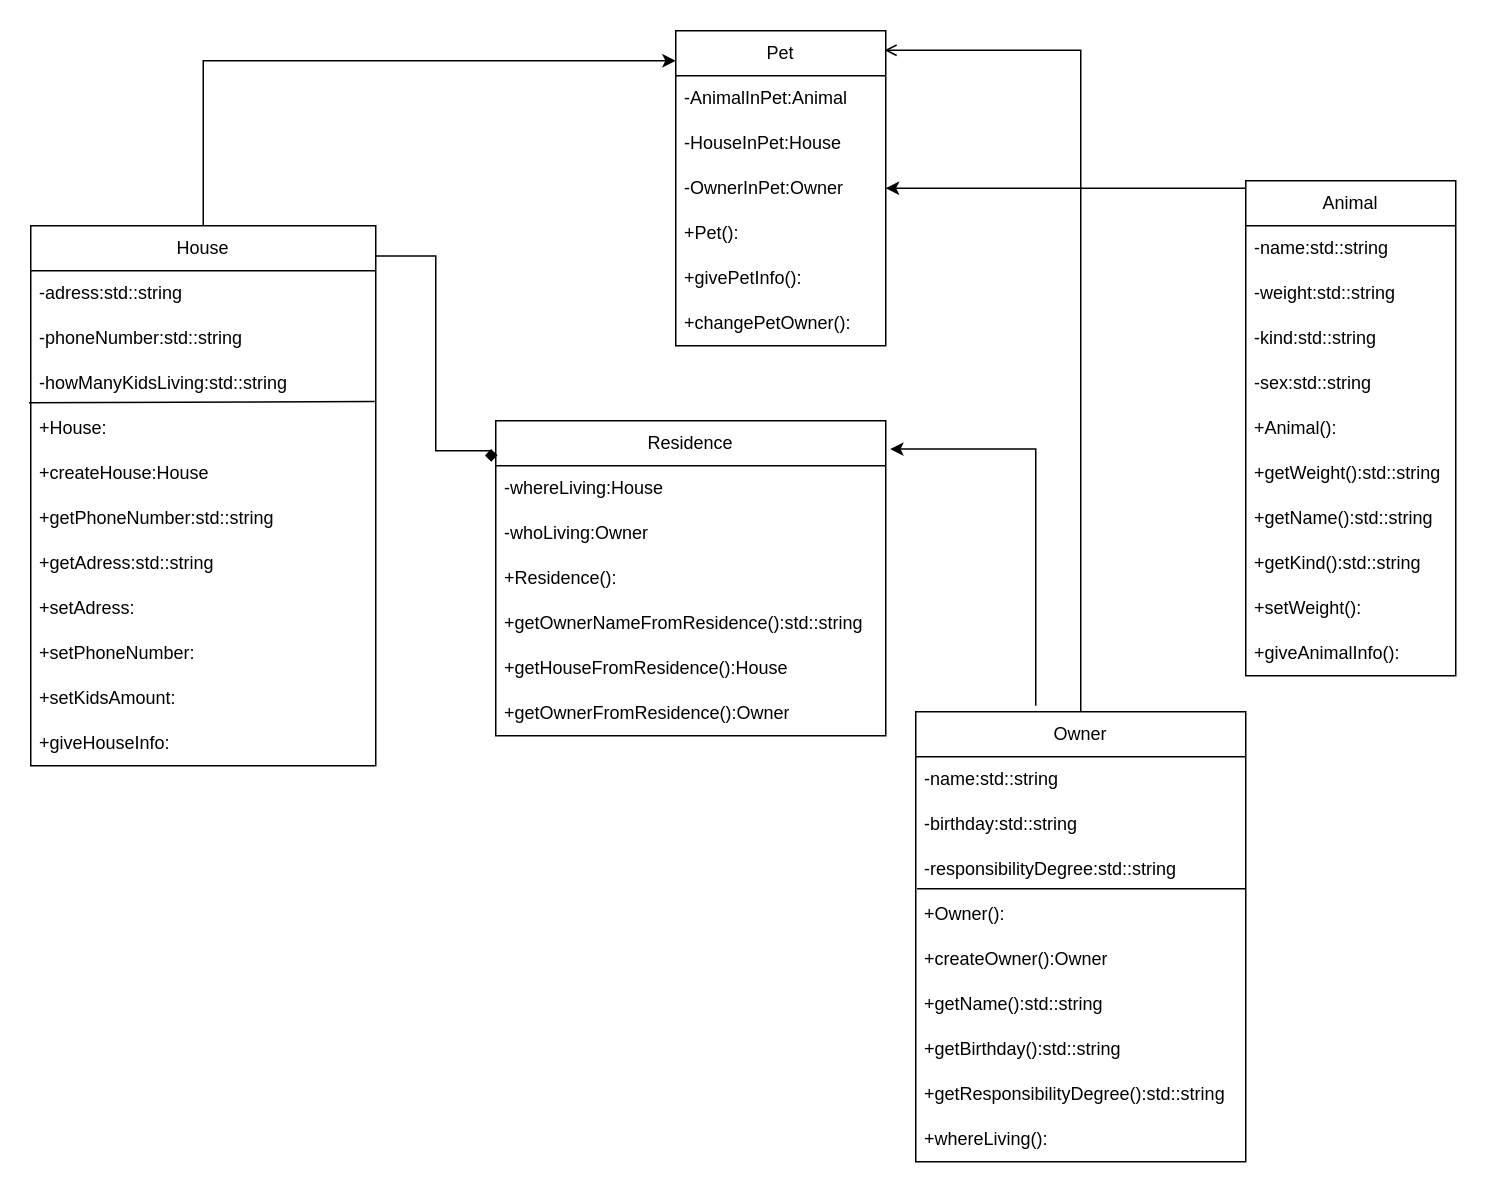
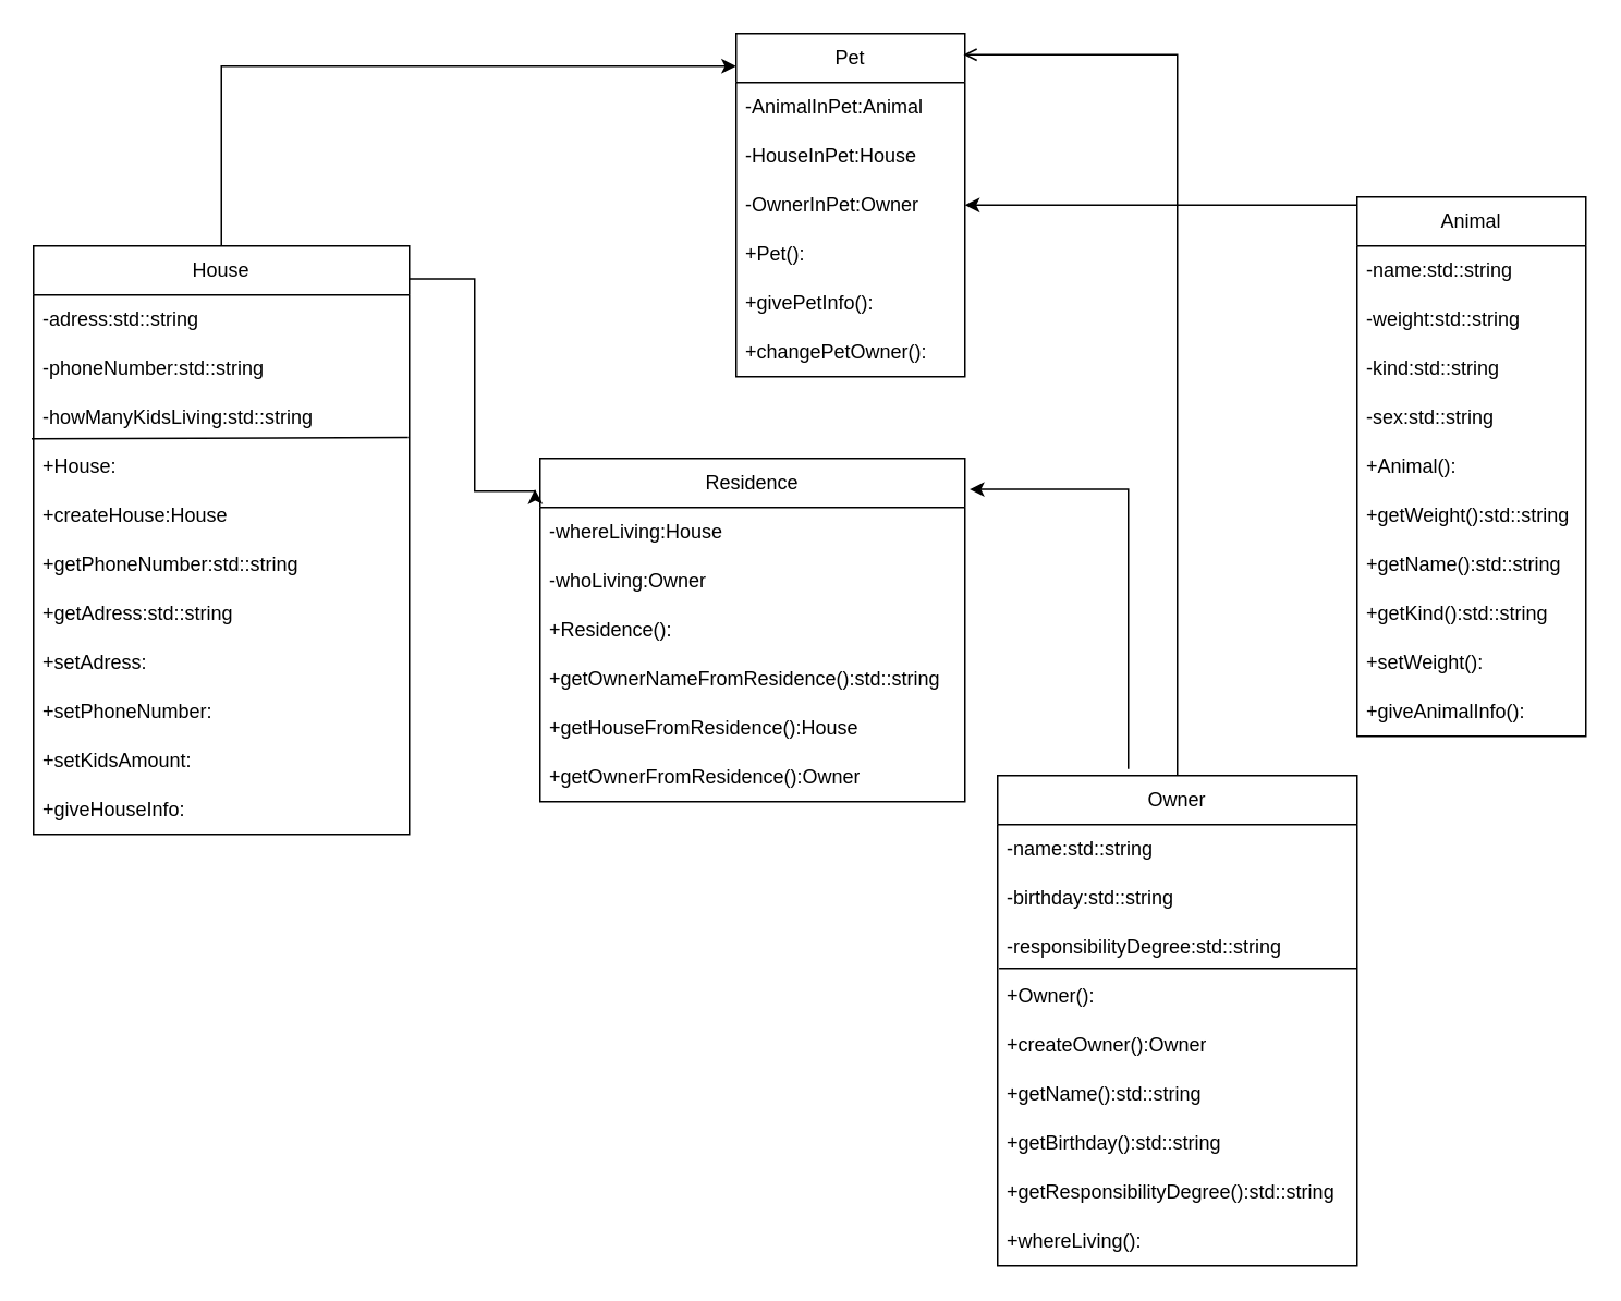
  <mxCell id="0" />
  <mxCell id="1" parent="0" />
  <mxCell id="2" value="Pet" style="swimlane;fontStyle=0;childLayout=stackLayout;horizontal=1;startSize=30;horizontalStack=0;resizeParent=1;resizeParentMax=0;resizeLast=0;collapsible=1;marginBottom=0;whiteSpace=wrap;html=1;" vertex="1" parent="1"><mxGeometry x="450" y="20" width="140" height="210" as="geometry" /></mxCell>
  <mxCell id="3" value="-AnimalInPet:Animal" style="text;strokeColor=none;fillColor=none;align=left;verticalAlign=middle;spacingLeft=4;spacingRight=4;overflow=hidden;points=[[0,0.5],[1,0.5]];portConstraint=eastwest;rotatable=0;whiteSpace=wrap;html=1;" vertex="1" parent="2"><mxGeometry y="30" width="140" height="30" as="geometry" /></mxCell>
  <mxCell id="4" value="-HouseInPet:House" style="text;strokeColor=none;fillColor=none;align=left;verticalAlign=middle;spacingLeft=4;spacingRight=4;overflow=hidden;points=[[0,0.5],[1,0.5]];portConstraint=eastwest;rotatable=0;whiteSpace=wrap;html=1;" vertex="1" parent="2"><mxGeometry y="60" width="140" height="30" as="geometry" /></mxCell>
  <mxCell id="5" value="-OwnerInPet:Owner" style="text;strokeColor=none;fillColor=none;align=left;verticalAlign=middle;spacingLeft=4;spacingRight=4;overflow=hidden;points=[[0,0.5],[1,0.5]];portConstraint=eastwest;rotatable=0;whiteSpace=wrap;html=1;" vertex="1" parent="2"><mxGeometry y="90" width="140" height="30" as="geometry" /></mxCell>
  <mxCell id="6" value="+Pet():" style="text;strokeColor=none;fillColor=none;align=left;verticalAlign=middle;spacingLeft=4;spacingRight=4;overflow=hidden;points=[[0,0.5],[1,0.5]];portConstraint=eastwest;rotatable=0;whiteSpace=wrap;html=1;" vertex="1" parent="2"><mxGeometry y="120" width="140" height="30" as="geometry" /></mxCell>
  <mxCell id="7" value="+givePetInfo():" style="text;strokeColor=none;fillColor=none;align=left;verticalAlign=middle;spacingLeft=4;spacingRight=4;overflow=hidden;points=[[0,0.5],[1,0.5]];portConstraint=eastwest;rotatable=0;whiteSpace=wrap;html=1;" vertex="1" parent="2"><mxGeometry y="150" width="140" height="30" as="geometry" /></mxCell>
  <mxCell id="8" value="+changePetOwner():" style="text;strokeColor=none;fillColor=none;align=left;verticalAlign=middle;spacingLeft=4;spacingRight=4;overflow=hidden;points=[[0,0.5],[1,0.5]];portConstraint=eastwest;rotatable=0;whiteSpace=wrap;html=1;" vertex="1" parent="2"><mxGeometry y="180" width="140" height="30" as="geometry" /></mxCell>
  <mxCell id="9" style="edgeStyle=orthogonalEdgeStyle;rounded=0;orthogonalLoop=1;jettySize=auto;html=1;" edge="1" parent="1" source="10"><mxGeometry relative="1" as="geometry"><mxPoint x="450" y="40" as="targetPoint" /><Array as="points"><mxPoint x="135" y="40" /><mxPoint x="450" y="40" /></Array></mxGeometry></mxCell>
  <mxCell id="10" value="House" style="swimlane;fontStyle=0;childLayout=stackLayout;horizontal=1;startSize=30;horizontalStack=0;resizeParent=1;resizeParentMax=0;resizeLast=0;collapsible=1;marginBottom=0;whiteSpace=wrap;html=1;direction=east;" vertex="1" parent="1"><mxGeometry x="20" y="150" width="230" height="360" as="geometry" /></mxCell>
  <mxCell id="11" value="-adress:std::string" style="text;strokeColor=none;fillColor=none;align=left;verticalAlign=middle;spacingLeft=4;spacingRight=4;overflow=hidden;points=[[0,0.5],[1,0.5]];portConstraint=eastwest;rotatable=0;whiteSpace=wrap;html=1;" vertex="1" parent="10"><mxGeometry y="30" width="230" height="30" as="geometry" /></mxCell>
  <mxCell id="12" value="-phoneNumber:std::string" style="text;strokeColor=none;fillColor=none;align=left;verticalAlign=middle;spacingLeft=4;spacingRight=4;overflow=hidden;points=[[0,0.5],[1,0.5]];portConstraint=eastwest;rotatable=0;whiteSpace=wrap;html=1;" vertex="1" parent="10"><mxGeometry y="60" width="230" height="30" as="geometry" /></mxCell>
  <mxCell id="13" value="-howManyKidsLiving:std::string" style="text;strokeColor=none;fillColor=none;align=left;verticalAlign=middle;spacingLeft=4;spacingRight=4;overflow=hidden;points=[[0,0.5],[1,0.5]];portConstraint=eastwest;rotatable=0;whiteSpace=wrap;html=1;" vertex="1" parent="10"><mxGeometry y="90" width="230" height="30" as="geometry" /></mxCell>
  <mxCell id="14" value="+House:" style="text;strokeColor=none;fillColor=none;align=left;verticalAlign=middle;spacingLeft=4;spacingRight=4;overflow=hidden;points=[[0,0.5],[1,0.5]];portConstraint=eastwest;rotatable=0;whiteSpace=wrap;html=1;" vertex="1" parent="10"><mxGeometry y="120" width="230" height="30" as="geometry" /></mxCell>
  <mxCell id="15" value="" style="endArrow=none;html=1;rounded=0;exitX=-0.005;exitY=-0.067;exitDx=0;exitDy=0;exitPerimeter=0;entryX=0.997;entryY=-0.093;entryDx=0;entryDy=0;entryPerimeter=0;" edge="1" parent="10" source="14" target="14"><mxGeometry width="50" height="50" relative="1" as="geometry"><mxPoint x="290" y="220" as="sourcePoint" /><mxPoint x="340" y="170" as="targetPoint" /></mxGeometry></mxCell>
  <mxCell id="16" value="+createHouse:House" style="text;strokeColor=none;fillColor=none;align=left;verticalAlign=middle;spacingLeft=4;spacingRight=4;overflow=hidden;points=[[0,0.5],[1,0.5]];portConstraint=eastwest;rotatable=0;whiteSpace=wrap;html=1;" vertex="1" parent="10"><mxGeometry y="150" width="230" height="30" as="geometry" /></mxCell>
  <mxCell id="17" value="+getPhoneNumber:std::string" style="text;strokeColor=none;fillColor=none;align=left;verticalAlign=middle;spacingLeft=4;spacingRight=4;overflow=hidden;points=[[0,0.5],[1,0.5]];portConstraint=eastwest;rotatable=0;whiteSpace=wrap;html=1;" vertex="1" parent="10"><mxGeometry y="180" width="230" height="30" as="geometry" /></mxCell>
  <mxCell id="18" value="+getAdress:std::string" style="text;strokeColor=none;fillColor=none;align=left;verticalAlign=middle;spacingLeft=4;spacingRight=4;overflow=hidden;points=[[0,0.5],[1,0.5]];portConstraint=eastwest;rotatable=0;whiteSpace=wrap;html=1;" vertex="1" parent="10"><mxGeometry y="210" width="230" height="30" as="geometry" /></mxCell>
  <mxCell id="19" value="+setAdress:" style="text;strokeColor=none;fillColor=none;align=left;verticalAlign=middle;spacingLeft=4;spacingRight=4;overflow=hidden;points=[[0,0.5],[1,0.5]];portConstraint=eastwest;rotatable=0;whiteSpace=wrap;html=1;" vertex="1" parent="10"><mxGeometry y="240" width="230" height="30" as="geometry" /></mxCell>
  <mxCell id="20" value="+setPhoneNumber:" style="text;strokeColor=none;fillColor=none;align=left;verticalAlign=middle;spacingLeft=4;spacingRight=4;overflow=hidden;points=[[0,0.5],[1,0.5]];portConstraint=eastwest;rotatable=0;whiteSpace=wrap;html=1;" vertex="1" parent="10"><mxGeometry y="270" width="230" height="30" as="geometry" /></mxCell>
  <mxCell id="21" value="+setKidsAmount:" style="text;strokeColor=none;fillColor=none;align=left;verticalAlign=middle;spacingLeft=4;spacingRight=4;overflow=hidden;points=[[0,0.5],[1,0.5]];portConstraint=eastwest;rotatable=0;whiteSpace=wrap;html=1;" vertex="1" parent="10"><mxGeometry y="300" width="230" height="30" as="geometry" /></mxCell>
  <mxCell id="22" value="+giveHouseInfo:" style="text;strokeColor=none;fillColor=none;align=left;verticalAlign=middle;spacingLeft=4;spacingRight=4;overflow=hidden;points=[[0,0.5],[1,0.5]];portConstraint=eastwest;rotatable=0;whiteSpace=wrap;html=1;" vertex="1" parent="10"><mxGeometry y="330" width="230" height="30" as="geometry" /></mxCell>
  <mxCell id="23" style="edgeStyle=orthogonalEdgeStyle;rounded=0;orthogonalLoop=1;jettySize=auto;html=1;entryX=0.994;entryY=0.062;entryDx=0;entryDy=0;entryPerimeter=0;endArrow=open;" edge="1" parent="1" source="24" target="2"><mxGeometry relative="1" as="geometry"><Array as="points"><mxPoint x="720" y="33" /></Array></mxGeometry></mxCell>
  <mxCell id="24" value="Owner" style="swimlane;fontStyle=0;childLayout=stackLayout;horizontal=1;startSize=30;horizontalStack=0;resizeParent=1;resizeParentMax=0;resizeLast=0;collapsible=1;marginBottom=0;whiteSpace=wrap;html=1;" vertex="1" parent="1"><mxGeometry x="610" y="474" width="220" height="300" as="geometry" /></mxCell>
  <mxCell id="25" value="-name:std::string" style="text;strokeColor=none;fillColor=none;align=left;verticalAlign=middle;spacingLeft=4;spacingRight=4;overflow=hidden;points=[[0,0.5],[1,0.5]];portConstraint=eastwest;rotatable=0;whiteSpace=wrap;html=1;" vertex="1" parent="24"><mxGeometry y="30" width="220" height="30" as="geometry" /></mxCell>
  <mxCell id="26" value="-birthday:std::string" style="text;strokeColor=none;fillColor=none;align=left;verticalAlign=middle;spacingLeft=4;spacingRight=4;overflow=hidden;points=[[0,0.5],[1,0.5]];portConstraint=eastwest;rotatable=0;whiteSpace=wrap;html=1;" vertex="1" parent="24"><mxGeometry y="60" width="220" height="30" as="geometry" /></mxCell>
  <mxCell id="27" value="-responsibilityDegree:std::string" style="text;strokeColor=none;fillColor=none;align=left;verticalAlign=middle;spacingLeft=4;spacingRight=4;overflow=hidden;points=[[0,0.5],[1,0.5]];portConstraint=eastwest;rotatable=0;whiteSpace=wrap;html=1;" vertex="1" parent="24"><mxGeometry y="90" width="220" height="30" as="geometry" /></mxCell>
  <mxCell id="28" value="+Owner():" style="text;strokeColor=none;fillColor=none;align=left;verticalAlign=middle;spacingLeft=4;spacingRight=4;overflow=hidden;points=[[0,0.5],[1,0.5]];portConstraint=eastwest;rotatable=0;whiteSpace=wrap;html=1;" vertex="1" parent="24"><mxGeometry y="120" width="220" height="30" as="geometry" /></mxCell>
  <mxCell id="29" value="+createOwner():Owner" style="text;strokeColor=none;fillColor=none;align=left;verticalAlign=middle;spacingLeft=4;spacingRight=4;overflow=hidden;points=[[0,0.5],[1,0.5]];portConstraint=eastwest;rotatable=0;whiteSpace=wrap;html=1;" vertex="1" parent="24"><mxGeometry y="150" width="220" height="30" as="geometry" /></mxCell>
  <mxCell id="30" value="+getName():std::string" style="text;strokeColor=none;fillColor=none;align=left;verticalAlign=middle;spacingLeft=4;spacingRight=4;overflow=hidden;points=[[0,0.5],[1,0.5]];portConstraint=eastwest;rotatable=0;whiteSpace=wrap;html=1;" vertex="1" parent="24"><mxGeometry y="180" width="220" height="30" as="geometry" /></mxCell>
  <mxCell id="31" value="+getBirthday():std::string" style="text;strokeColor=none;fillColor=none;align=left;verticalAlign=middle;spacingLeft=4;spacingRight=4;overflow=hidden;points=[[0,0.5],[1,0.5]];portConstraint=eastwest;rotatable=0;whiteSpace=wrap;html=1;" vertex="1" parent="24"><mxGeometry y="210" width="220" height="30" as="geometry" /></mxCell>
  <mxCell id="32" value="+getResponsibilityDegree():std::string" style="text;strokeColor=none;fillColor=none;align=left;verticalAlign=middle;spacingLeft=4;spacingRight=4;overflow=hidden;points=[[0,0.5],[1,0.5]];portConstraint=eastwest;rotatable=0;whiteSpace=wrap;html=1;" vertex="1" parent="24"><mxGeometry y="240" width="220" height="30" as="geometry" /></mxCell>
  <mxCell id="33" value="+whereLiving():" style="text;strokeColor=none;fillColor=none;align=left;verticalAlign=middle;spacingLeft=4;spacingRight=4;overflow=hidden;points=[[0,0.5],[1,0.5]];portConstraint=eastwest;rotatable=0;whiteSpace=wrap;html=1;" vertex="1" parent="24"><mxGeometry y="270" width="220" height="30" as="geometry" /></mxCell>
  <mxCell id="34" value="" style="endArrow=none;html=1;rounded=0;exitX=0.004;exitY=-0.067;exitDx=0;exitDy=0;exitPerimeter=0;" edge="1" parent="24" source="28"><mxGeometry width="50" height="50" relative="1" as="geometry"><mxPoint x="20" y="130" as="sourcePoint" /><mxPoint x="220" y="118" as="targetPoint" /></mxGeometry></mxCell>
  <mxCell id="35" value="Residence" style="swimlane;fontStyle=0;childLayout=stackLayout;horizontal=1;startSize=30;horizontalStack=0;resizeParent=1;resizeParentMax=0;resizeLast=0;collapsible=1;marginBottom=0;whiteSpace=wrap;html=1;" vertex="1" parent="1"><mxGeometry x="330" y="280" width="260" height="210" as="geometry" /></mxCell>
  <mxCell id="36" value="-whereLiving:House" style="text;strokeColor=none;fillColor=none;align=left;verticalAlign=middle;spacingLeft=4;spacingRight=4;overflow=hidden;points=[[0,0.5],[1,0.5]];portConstraint=eastwest;rotatable=0;whiteSpace=wrap;html=1;" vertex="1" parent="35"><mxGeometry y="30" width="260" height="30" as="geometry" /></mxCell>
  <mxCell id="37" value="-whoLiving:Owner" style="text;strokeColor=none;fillColor=none;align=left;verticalAlign=middle;spacingLeft=4;spacingRight=4;overflow=hidden;points=[[0,0.5],[1,0.5]];portConstraint=eastwest;rotatable=0;whiteSpace=wrap;html=1;" vertex="1" parent="35"><mxGeometry y="60" width="260" height="30" as="geometry" /></mxCell>
  <mxCell id="38" value="+Residence():" style="text;strokeColor=none;fillColor=none;align=left;verticalAlign=middle;spacingLeft=4;spacingRight=4;overflow=hidden;points=[[0,0.5],[1,0.5]];portConstraint=eastwest;rotatable=0;whiteSpace=wrap;html=1;" vertex="1" parent="35"><mxGeometry y="90" width="260" height="30" as="geometry" /></mxCell>
  <mxCell id="39" value="+getOwnerNameFromResidence():std::string" style="text;strokeColor=none;fillColor=none;align=left;verticalAlign=middle;spacingLeft=4;spacingRight=4;overflow=hidden;points=[[0,0.5],[1,0.5]];portConstraint=eastwest;rotatable=0;whiteSpace=wrap;html=1;" vertex="1" parent="35"><mxGeometry y="120" width="260" height="30" as="geometry" /></mxCell>
  <mxCell id="40" value="+getHouseFromResidence():House" style="text;strokeColor=none;fillColor=none;align=left;verticalAlign=middle;spacingLeft=4;spacingRight=4;overflow=hidden;points=[[0,0.5],[1,0.5]];portConstraint=eastwest;rotatable=0;whiteSpace=wrap;html=1;" vertex="1" parent="35"><mxGeometry y="150" width="260" height="30" as="geometry" /></mxCell>
  <mxCell id="41" value="+getOwnerFromResidence():Owner" style="text;strokeColor=none;fillColor=none;align=left;verticalAlign=middle;spacingLeft=4;spacingRight=4;overflow=hidden;points=[[0,0.5],[1,0.5]];portConstraint=eastwest;rotatable=0;whiteSpace=wrap;html=1;" vertex="1" parent="35"><mxGeometry y="180" width="260" height="30" as="geometry" /></mxCell>
  <mxCell id="42" style="edgeStyle=orthogonalEdgeStyle;rounded=0;orthogonalLoop=1;jettySize=auto;html=1;entryX=1;entryY=0.5;entryDx=0;entryDy=0;" edge="1" parent="1" source="43" target="5"><mxGeometry relative="1" as="geometry"><Array as="points"><mxPoint x="770" y="125" /><mxPoint x="770" y="125" /></Array></mxGeometry></mxCell>
  <mxCell id="43" value="Animal" style="swimlane;fontStyle=0;childLayout=stackLayout;horizontal=1;startSize=30;horizontalStack=0;resizeParent=1;resizeParentMax=0;resizeLast=0;collapsible=1;marginBottom=0;whiteSpace=wrap;html=1;" vertex="1" parent="1"><mxGeometry x="830" y="120" width="140" height="330" as="geometry" /></mxCell>
  <mxCell id="44" value="-name:std::string" style="text;strokeColor=none;fillColor=none;align=left;verticalAlign=middle;spacingLeft=4;spacingRight=4;overflow=hidden;points=[[0,0.5],[1,0.5]];portConstraint=eastwest;rotatable=0;whiteSpace=wrap;html=1;" vertex="1" parent="43"><mxGeometry y="30" width="140" height="30" as="geometry" /></mxCell>
  <mxCell id="45" value="-weight:std::string" style="text;strokeColor=none;fillColor=none;align=left;verticalAlign=middle;spacingLeft=4;spacingRight=4;overflow=hidden;points=[[0,0.5],[1,0.5]];portConstraint=eastwest;rotatable=0;whiteSpace=wrap;html=1;" vertex="1" parent="43"><mxGeometry y="60" width="140" height="30" as="geometry" /></mxCell>
  <mxCell id="46" value="-kind:std::string" style="text;strokeColor=none;fillColor=none;align=left;verticalAlign=middle;spacingLeft=4;spacingRight=4;overflow=hidden;points=[[0,0.5],[1,0.5]];portConstraint=eastwest;rotatable=0;whiteSpace=wrap;html=1;" vertex="1" parent="43"><mxGeometry y="90" width="140" height="30" as="geometry" /></mxCell>
  <mxCell id="47" value="-sex:std::string" style="text;strokeColor=none;fillColor=none;align=left;verticalAlign=middle;spacingLeft=4;spacingRight=4;overflow=hidden;points=[[0,0.5],[1,0.5]];portConstraint=eastwest;rotatable=0;whiteSpace=wrap;html=1;" vertex="1" parent="43"><mxGeometry y="120" width="140" height="30" as="geometry" /></mxCell>
  <mxCell id="48" value="+Animal():" style="text;strokeColor=none;fillColor=none;align=left;verticalAlign=middle;spacingLeft=4;spacingRight=4;overflow=hidden;points=[[0,0.5],[1,0.5]];portConstraint=eastwest;rotatable=0;whiteSpace=wrap;html=1;" vertex="1" parent="43"><mxGeometry y="150" width="140" height="30" as="geometry" /></mxCell>
  <mxCell id="49" value="+getWeight():std::string" style="text;strokeColor=none;fillColor=none;align=left;verticalAlign=middle;spacingLeft=4;spacingRight=4;overflow=hidden;points=[[0,0.5],[1,0.5]];portConstraint=eastwest;rotatable=0;whiteSpace=wrap;html=1;" vertex="1" parent="43"><mxGeometry y="180" width="140" height="30" as="geometry" /></mxCell>
  <mxCell id="50" value="+getName():std::string" style="text;strokeColor=none;fillColor=none;align=left;verticalAlign=middle;spacingLeft=4;spacingRight=4;overflow=hidden;points=[[0,0.5],[1,0.5]];portConstraint=eastwest;rotatable=0;whiteSpace=wrap;html=1;" vertex="1" parent="43"><mxGeometry y="210" width="140" height="30" as="geometry" /></mxCell>
  <mxCell id="51" value="+getKind():std::string" style="text;strokeColor=none;fillColor=none;align=left;verticalAlign=middle;spacingLeft=4;spacingRight=4;overflow=hidden;points=[[0,0.5],[1,0.5]];portConstraint=eastwest;rotatable=0;whiteSpace=wrap;html=1;" vertex="1" parent="43"><mxGeometry y="240" width="140" height="30" as="geometry" /></mxCell>
  <mxCell id="52" value="+setWeight():" style="text;strokeColor=none;fillColor=none;align=left;verticalAlign=middle;spacingLeft=4;spacingRight=4;overflow=hidden;points=[[0,0.5],[1,0.5]];portConstraint=eastwest;rotatable=0;whiteSpace=wrap;html=1;" vertex="1" parent="43"><mxGeometry y="270" width="140" height="30" as="geometry" /></mxCell>
  <mxCell id="53" value="+giveAnimalInfo():" style="text;strokeColor=none;fillColor=none;align=left;verticalAlign=middle;spacingLeft=4;spacingRight=4;overflow=hidden;points=[[0,0.5],[1,0.5]];portConstraint=eastwest;rotatable=0;whiteSpace=wrap;html=1;" vertex="1" parent="43"><mxGeometry y="300" width="140" height="30" as="geometry" /></mxCell>
  <mxCell id="54" style="edgeStyle=orthogonalEdgeStyle;rounded=0;orthogonalLoop=1;jettySize=auto;html=1;entryX=1.011;entryY=0.09;entryDx=0;entryDy=0;entryPerimeter=0;" edge="1" parent="1" target="35"><mxGeometry relative="1" as="geometry"><mxPoint x="690" y="470" as="sourcePoint" /><mxPoint x="599" y="43" as="targetPoint" /><Array as="points"><mxPoint x="690" y="299" /></Array></mxGeometry></mxCell>
- <mxCell id="55" style="edgeStyle=orthogonalEdgeStyle;rounded=0;orthogonalLoop=1;jettySize=auto;html=1;entryX=-0.012;entryY=0.09;entryDx=0;entryDy=0;entryPerimeter=0;exitX=1;exitY=0.056;exitDx=0;exitDy=0;exitPerimeter=0;endArrow=diamond;" edge="1" parent="1" source="10" target="35"><mxGeometry relative="1" as="geometry"><mxPoint x="260" y="170" as="sourcePoint" /><mxPoint x="300" y="320" as="targetPoint" /><Array as="points"><mxPoint x="290" y="170" /><mxPoint x="290" y="300" /><mxPoint x="327" y="300" /></Array></mxGeometry></mxCell>
+ <mxCell id="55" style="edgeStyle=orthogonalEdgeStyle;rounded=0;orthogonalLoop=1;jettySize=auto;html=1;entryX=-0.012;entryY=0.09;entryDx=0;entryDy=0;entryPerimeter=0;exitX=1;exitY=0.056;exitDx=0;exitDy=0;exitPerimeter=0;" edge="1" parent="1" source="10" target="35"><mxGeometry relative="1" as="geometry"><mxPoint x="260" y="170" as="sourcePoint" /><mxPoint x="300" y="320" as="targetPoint" /><Array as="points"><mxPoint x="290" y="170" /><mxPoint x="290" y="300" /><mxPoint x="327" y="300" /></Array></mxGeometry></mxCell>
